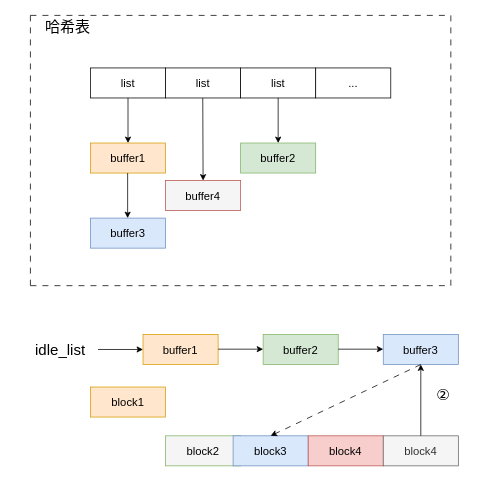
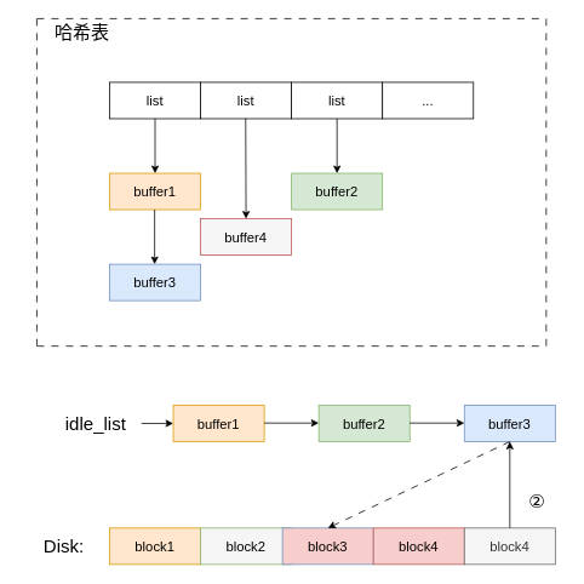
  <mxCell id="0" />
  <mxCell id="1" parent="0" />
- <mxCell id="2" value="idle_list" style="text;html=1;align=center;verticalAlign=middle;whiteSpace=wrap;rounded=0;fontSize=20;" vertex="1" parent="1"><mxGeometry x="30" y="445" width="100" height="40" as="geometry" /></mxCell>
+ <mxCell id="2" value="idle_list" style="text;html=1;align=center;verticalAlign=middle;whiteSpace=wrap;rounded=0;fontSize=20;" vertex="1" parent="1"><mxGeometry x="55" y="445" width="100" height="40" as="geometry" /></mxCell>
  <mxCell id="3" value="buffer1" style="rounded=0;whiteSpace=wrap;html=1;fontSize=15;fillColor=#ffe6cc;strokeColor=#d79b00;" vertex="1" parent="1"><mxGeometry x="190" y="445" width="100" height="40" as="geometry" /></mxCell>
  <mxCell id="4" value="" style="endArrow=classic;html=1;rounded=0;exitX=1;exitY=0.5;exitDx=0;exitDy=0;" edge="1" parent="1" source="2"><mxGeometry width="50" height="50" relative="1" as="geometry"><mxPoint x="260" y="325" as="sourcePoint" /><mxPoint x="190" y="465" as="targetPoint" /></mxGeometry></mxCell>
  <mxCell id="5" value="buffer2" style="rounded=0;whiteSpace=wrap;html=1;fontSize=15;fillColor=#d5e8d4;strokeColor=#82b366;" vertex="1" parent="1"><mxGeometry x="350" y="445" width="100" height="40" as="geometry" /></mxCell>
  <mxCell id="6" value="" style="endArrow=classic;html=1;rounded=0;exitX=1;exitY=0.5;exitDx=0;exitDy=0;" edge="1" parent="1"><mxGeometry width="50" height="50" relative="1" as="geometry"><mxPoint x="290" y="464.58" as="sourcePoint" /><mxPoint x="350" y="464.58" as="targetPoint" /></mxGeometry></mxCell>
  <mxCell id="7" value="buffer3" style="rounded=0;whiteSpace=wrap;html=1;fontSize=15;fillColor=#dae8fc;strokeColor=#6c8ebf;" vertex="1" parent="1"><mxGeometry x="510" y="445" width="100" height="40" as="geometry" /></mxCell>
  <mxCell id="8" value="" style="endArrow=classic;html=1;rounded=0;exitX=1;exitY=0.5;exitDx=0;exitDy=0;" edge="1" parent="1"><mxGeometry width="50" height="50" relative="1" as="geometry"><mxPoint x="450" y="464.58" as="sourcePoint" /><mxPoint x="510" y="464.58" as="targetPoint" /></mxGeometry></mxCell>
  <mxCell id="9" value="list" style="rounded=0;whiteSpace=wrap;html=1;fontSize=15;" vertex="1" parent="1"><mxGeometry x="120" y="90" width="100" height="40" as="geometry" /></mxCell>
  <mxCell id="10" value="list" style="rounded=0;whiteSpace=wrap;html=1;fontSize=15;" vertex="1" parent="1"><mxGeometry x="220" y="90" width="100" height="40" as="geometry" /></mxCell>
  <mxCell id="11" value="list" style="rounded=0;whiteSpace=wrap;html=1;fontSize=15;" vertex="1" parent="1"><mxGeometry x="320" y="90" width="100" height="40" as="geometry" /></mxCell>
  <mxCell id="12" value="..." style="rounded=0;whiteSpace=wrap;html=1;fontSize=15;" vertex="1" parent="1"><mxGeometry x="420" y="90" width="100" height="40" as="geometry" /></mxCell>
  <mxCell id="13" value="buffer1" style="rounded=0;whiteSpace=wrap;html=1;fontSize=15;fillColor=#ffe6cc;strokeColor=#d79b00;" vertex="1" parent="1"><mxGeometry x="120" y="190" width="100" height="40" as="geometry" /></mxCell>
  <mxCell id="14" value="buffer2" style="rounded=0;whiteSpace=wrap;html=1;fontSize=15;fillColor=#d5e8d4;strokeColor=#82b366;" vertex="1" parent="1"><mxGeometry x="320" y="190" width="100" height="40" as="geometry" /></mxCell>
  <mxCell id="15" value="" style="endArrow=classic;html=1;rounded=0;exitX=0.5;exitY=1;exitDx=0;exitDy=0;entryX=0.5;entryY=0;entryDx=0;entryDy=0;" edge="1" parent="1" source="9" target="13"><mxGeometry width="50" height="50" relative="1" as="geometry"><mxPoint x="290" y="220" as="sourcePoint" /><mxPoint x="340" y="170" as="targetPoint" /></mxGeometry></mxCell>
  <mxCell id="16" value="" style="endArrow=classic;html=1;rounded=0;exitX=0.5;exitY=1;exitDx=0;exitDy=0;entryX=0.5;entryY=0;entryDx=0;entryDy=0;" edge="1" parent="1" source="11" target="14"><mxGeometry width="50" height="50" relative="1" as="geometry"><mxPoint x="290" y="220" as="sourcePoint" /><mxPoint x="340" y="170" as="targetPoint" /></mxGeometry></mxCell>
  <mxCell id="17" value="buffer4" style="rounded=0;whiteSpace=wrap;html=1;fontSize=15;fillColor=#f5f5f5;strokeColor=#b85450;" vertex="1" parent="1"><mxGeometry x="220" y="240" width="100" height="40" as="geometry" /></mxCell>
  <mxCell id="18" value="" style="endArrow=classic;html=1;rounded=0;exitX=0.5;exitY=1;exitDx=0;exitDy=0;entryX=0.5;entryY=0;entryDx=0;entryDy=0;" edge="1" parent="1" target="17"><mxGeometry width="50" height="50" relative="1" as="geometry"><mxPoint x="269.58" y="130" as="sourcePoint" /><mxPoint x="269.58" y="190" as="targetPoint" /></mxGeometry></mxCell>
  <mxCell id="19" value="" style="endArrow=none;html=1;rounded=0;dashed=1;dashPattern=8 8;" edge="1" parent="1"><mxGeometry width="50" height="50" relative="1" as="geometry"><mxPoint x="40" y="380" as="sourcePoint" /><mxPoint x="600" y="380" as="targetPoint" /></mxGeometry></mxCell>
  <mxCell id="20" value="" style="endArrow=none;html=1;rounded=0;dashed=1;dashPattern=8 8;" edge="1" parent="1"><mxGeometry width="50" height="50" relative="1" as="geometry"><mxPoint x="40" y="20" as="sourcePoint" /><mxPoint x="600" y="20" as="targetPoint" /></mxGeometry></mxCell>
  <mxCell id="21" value="" style="endArrow=none;html=1;rounded=0;dashed=1;dashPattern=8 8;" edge="1" parent="1"><mxGeometry width="50" height="50" relative="1" as="geometry"><mxPoint x="40" y="20" as="sourcePoint" /><mxPoint x="40" y="380" as="targetPoint" /></mxGeometry></mxCell>
  <mxCell id="22" value="" style="endArrow=none;html=1;rounded=0;dashed=1;dashPattern=8 8;" edge="1" parent="1"><mxGeometry width="50" height="50" relative="1" as="geometry"><mxPoint x="600" y="20" as="sourcePoint" /><mxPoint x="600" y="380" as="targetPoint" /></mxGeometry></mxCell>
  <mxCell id="23" value="哈希表" style="text;html=1;align=center;verticalAlign=middle;whiteSpace=wrap;rounded=0;fontSize=20;" vertex="1" parent="1"><mxGeometry x="40" y="20" width="100" height="30" as="geometry" /></mxCell>
- <mxCell id="24" value="block1" style="rounded=0;whiteSpace=wrap;html=1;fontSize=15;fillColor=#ffe6cc;strokeColor=#d79b00;" vertex="1" parent="1"><mxGeometry x="120" y="515" width="100" height="40" as="geometry" /></mxCell>
+ <mxCell id="24" value="block1" style="rounded=0;whiteSpace=wrap;html=1;fontSize=15;fillColor=#ffe6cc;strokeColor=#d79b00;" vertex="1" parent="1"><mxGeometry x="120" y="580" width="100" height="40" as="geometry" /></mxCell>
  <mxCell id="25" value="block2" style="rounded=0;whiteSpace=wrap;html=1;fontSize=15;fillColor=#f5f5f5;strokeColor=#82b366;" vertex="1" parent="1"><mxGeometry x="220" y="580" width="100" height="40" as="geometry" /></mxCell>
- <mxCell id="26" value="block3" style="rounded=0;whiteSpace=wrap;html=1;fontSize=15;fillColor=#dae8fc;strokeColor=#6c8ebf;" vertex="1" parent="1"><mxGeometry x="310" y="580" width="100" height="40" as="geometry" /></mxCell>
+ <mxCell id="26" value="block3" style="rounded=0;whiteSpace=wrap;html=1;fontSize=15;fillColor=#f8cecc;strokeColor=#6c8ebf;" vertex="1" parent="1"><mxGeometry x="310" y="580" width="100" height="40" as="geometry" /></mxCell>
  <mxCell id="27" value="block4" style="rounded=0;whiteSpace=wrap;html=1;fontSize=15;fillColor=#f8cecc;strokeColor=#b85450;" vertex="1" parent="1"><mxGeometry x="410" y="580" width="100" height="40" as="geometry" /></mxCell>
  <mxCell id="28" value="block4" style="rounded=0;whiteSpace=wrap;html=1;fontSize=15;fillColor=#f5f5f5;strokeColor=#666666;fontColor=#333333;" vertex="1" parent="1"><mxGeometry x="510" y="580" width="100" height="40" as="geometry" /></mxCell>
+ <mxCell id="29" value="Disk:" style="text;html=1;align=center;verticalAlign=middle;whiteSpace=wrap;rounded=0;fontSize=20;" vertex="1" parent="1"><mxGeometry x="20" y="580" width="100" height="40" as="geometry" /></mxCell>
  <mxCell id="30" value="" style="endArrow=classic;html=1;rounded=0;exitX=0.5;exitY=0;exitDx=0;exitDy=0;" edge="1" parent="1" source="28" target="7"><mxGeometry width="50" height="50" relative="1" as="geometry"><mxPoint x="360" y="410" as="sourcePoint" /><mxPoint x="410" y="360" as="targetPoint" /></mxGeometry></mxCell>
  <mxCell id="31" value="buffer3" style="rounded=0;whiteSpace=wrap;html=1;fontSize=15;fillColor=#dae8fc;strokeColor=#6c8ebf;" vertex="1" parent="1"><mxGeometry x="120" y="290" width="100" height="40" as="geometry" /></mxCell>
  <mxCell id="32" value="" style="endArrow=classic;html=1;rounded=0;exitX=0.5;exitY=1;exitDx=0;exitDy=0;entryX=0.5;entryY=0;entryDx=0;entryDy=0;" edge="1" parent="1"><mxGeometry width="50" height="50" relative="1" as="geometry"><mxPoint x="169.5" y="230" as="sourcePoint" /><mxPoint x="169.5" y="290" as="targetPoint" /></mxGeometry></mxCell>
  <mxCell id="33" value="" style="endArrow=classic;html=1;rounded=0;exitX=0.5;exitY=1;exitDx=0;exitDy=0;entryX=0.5;entryY=0;entryDx=0;entryDy=0;dashed=1;dashPattern=8 8;" edge="1" parent="1" source="7" target="26"><mxGeometry width="50" height="50" relative="1" as="geometry"><mxPoint x="360" y="410" as="sourcePoint" /><mxPoint x="410" y="360" as="targetPoint" /></mxGeometry></mxCell>
- <mxCell id="34" value="②" style="text;html=1;align=center;verticalAlign=middle;whiteSpace=wrap;rounded=0;fontSize=20;" vertex="1" parent="1"><mxGeometry x="560" y="510" width="60" height="30" as="geometry" /></mxCell>
+ <mxCell id="34" value="②" style="text;html=1;align=center;verticalAlign=middle;whiteSpace=wrap;rounded=0;fontSize=20;" vertex="1" parent="1"><mxGeometry x="560" y="535" width="60" height="30" as="geometry" /></mxCell>
